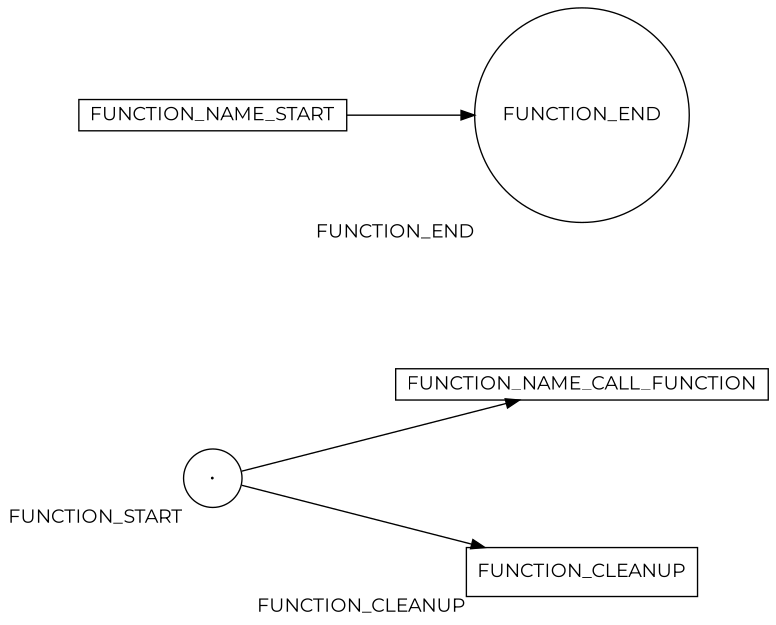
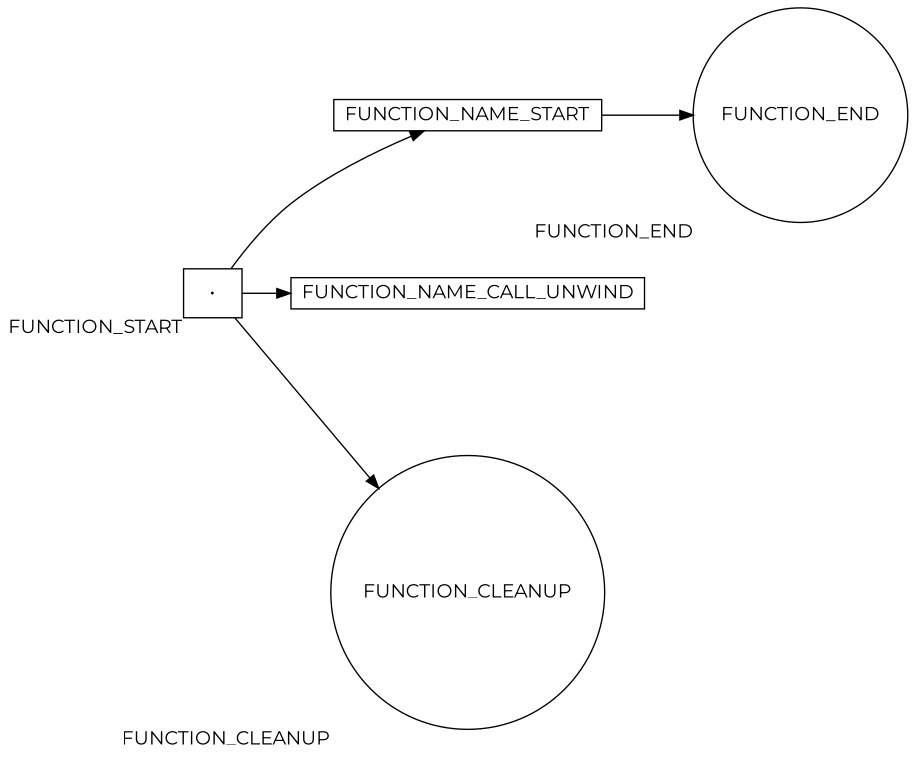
  digraph {
    fontname=Montserrat
    nodesep=1.5
    rankdir=LR
    node [fontname=Montserrat shape=circle]
    edge [fontname=Montserrat]
-   n1 [label="•" width=0.6 xlabel=FUNCTION_START]
+   n1 [label="•" shape=box width=0.6 xlabel=FUNCTION_START]
    n2 [height=0.1 label=FUNCTION_NAME_START shape=box]
-   n3 [height=0.1 label=FUNCTION_NAME_CALL_FUNCTION shape=box]
-   FUNCTION_CLEANUP [shape=box width=0.6 xlabel=FUNCTION_CLEANUP]
+   n3 [height=0.1 label=FUNCTION_NAME_CALL_UNWIND shape=box]
+   FUNCTION_CLEANUP [width=0.6 xlabel=FUNCTION_CLEANUP]
    FUNCTION_END [width=0.6 xlabel=FUNCTION_END]
+   n1 -> n2
    n1 -> n3
    n1 -> FUNCTION_CLEANUP
    n2 -> FUNCTION_END
  }
